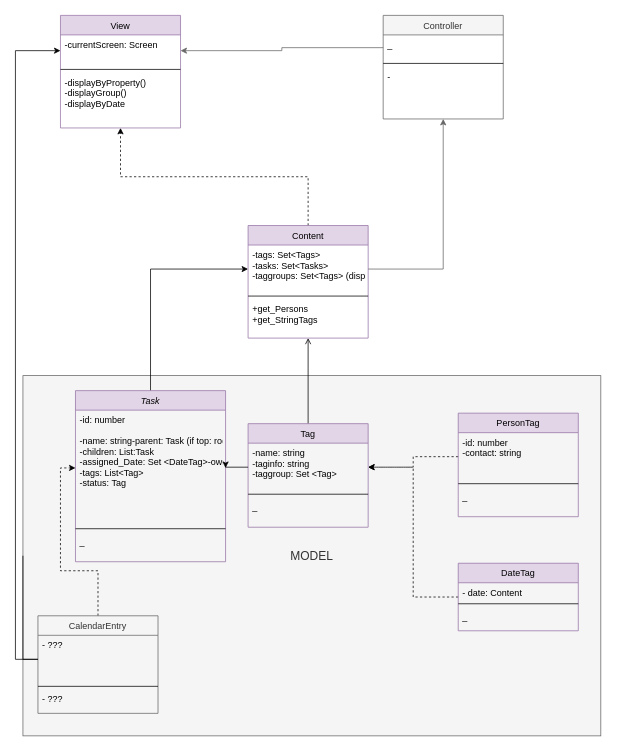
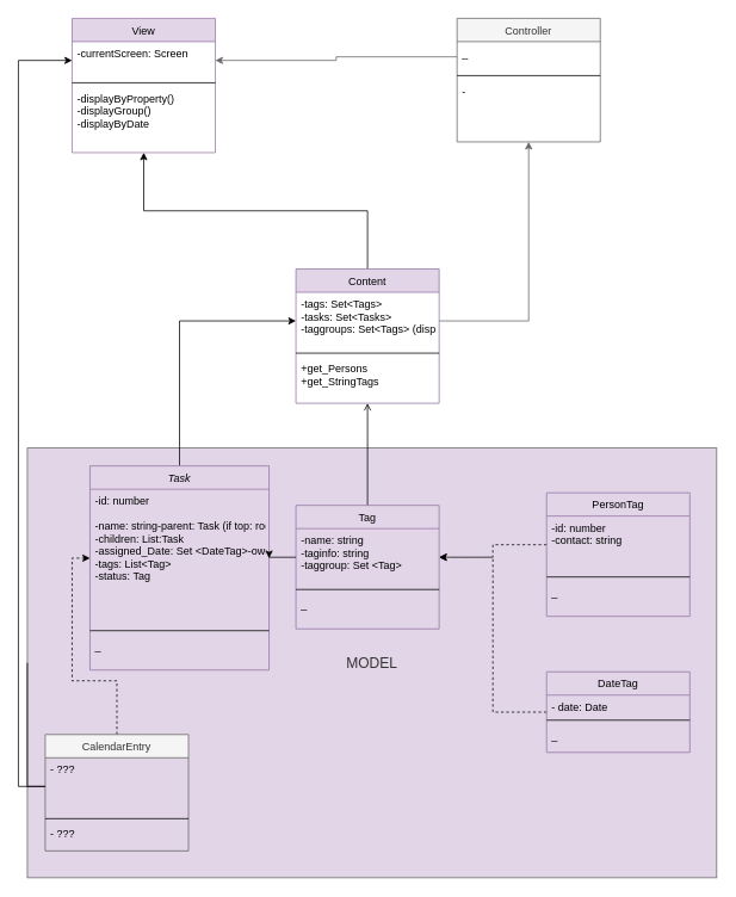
  <mxCell id="0" />
  <mxCell id="1" parent="0" />
- <mxCell id="2" value="&lt;div&gt;MODEL&lt;/div&gt;" style="rounded=0;whiteSpace=wrap;html=1;fontSize=16;fillColor=#f5f5f5;strokeColor=#666666;fontColor=#333333;" parent="1" vertex="1"><mxGeometry x="30" y="500" width="770" height="480" as="geometry" /></mxCell>
+ <mxCell id="2" value="&lt;div&gt;MODEL&lt;/div&gt;" style="rounded=0;whiteSpace=wrap;html=1;fontSize=16;fillColor=#e1d5e7;strokeColor=#666666;fontColor=#333333;" parent="1" vertex="1"><mxGeometry x="30" y="500" width="770" height="480" as="geometry" /></mxCell>
  <mxCell id="3" style="edgeStyle=orthogonalEdgeStyle;rounded=0;orthogonalLoop=1;jettySize=auto;html=1;exitX=0.5;exitY=0;exitDx=0;exitDy=0;entryX=0;entryY=0.5;entryDx=0;entryDy=0;" parent="1" source="4" target="21" edge="1"><mxGeometry relative="1" as="geometry" /></mxCell>
  <mxCell id="4" value="Task" style="swimlane;fontStyle=2;align=center;verticalAlign=top;childLayout=stackLayout;horizontal=1;startSize=26;horizontalStack=0;resizeParent=1;resizeLast=0;collapsible=1;marginBottom=0;rounded=0;shadow=0;strokeWidth=1;fillColor=#e1d5e7;strokeColor=#9673a6;" parent="1" vertex="1"><mxGeometry x="100" y="520" width="200" height="228" as="geometry"><mxRectangle x="230" y="140" width="160" height="26" as="alternateBounds" /></mxGeometry></mxCell>
  <mxCell id="5" value="-id: number&#10;&#10;-name: string-parent: Task (if top: root)&#10;-children: List:Task&#10;-assigned_Date: Set &lt;DateTag&gt;-owner: Person&#10;-tags: List&lt;Tag&gt;&#10;-status: Tag&#10;&#10;&#10;" style="text;align=left;verticalAlign=top;spacingLeft=4;spacingRight=4;overflow=hidden;rotatable=0;points=[[0,0.5],[1,0.5]];portConstraint=eastwest;" parent="4" vertex="1"><mxGeometry y="26" width="200" height="154" as="geometry" /></mxCell>
  <mxCell id="6" value="" style="line;html=1;strokeWidth=1;align=left;verticalAlign=middle;spacingTop=-1;spacingLeft=3;spacingRight=3;rotatable=0;labelPosition=right;points=[];portConstraint=eastwest;" parent="4" vertex="1"><mxGeometry y="180" width="200" height="8" as="geometry" /></mxCell>
  <mxCell id="7" value="_" style="text;align=left;verticalAlign=top;spacingLeft=4;spacingRight=4;overflow=hidden;rotatable=0;points=[[0,0.5],[1,0.5]];portConstraint=eastwest;" parent="4" vertex="1"><mxGeometry y="188" width="200" height="40" as="geometry" /></mxCell>
  <mxCell id="8" style="edgeStyle=orthogonalEdgeStyle;rounded=0;orthogonalLoop=1;jettySize=auto;html=1;exitX=0.5;exitY=0;exitDx=0;exitDy=0;entryX=0.5;entryY=1;entryDx=0;entryDy=0;endArrow=open;" parent="1" source="9" target="20" edge="1"><mxGeometry relative="1" as="geometry" /></mxCell>
  <mxCell id="9" value="Tag" style="swimlane;fontStyle=0;align=center;verticalAlign=top;childLayout=stackLayout;horizontal=1;startSize=26;horizontalStack=0;resizeParent=1;resizeLast=0;collapsible=1;marginBottom=0;rounded=0;shadow=0;strokeWidth=1;fillColor=#e1d5e7;strokeColor=#9673a6;" parent="1" vertex="1"><mxGeometry x="330" y="564" width="160" height="138" as="geometry"><mxRectangle x="130" y="380" width="160" height="26" as="alternateBounds" /></mxGeometry></mxCell>
  <mxCell id="10" value="-name: string&#10;-taginfo: string&#10;-taggroup: Set &lt;Tag&gt;&#10;" style="text;align=left;verticalAlign=top;spacingLeft=4;spacingRight=4;overflow=hidden;rotatable=0;points=[[0,0.5],[1,0.5]];portConstraint=eastwest;" parent="9" vertex="1"><mxGeometry y="26" width="160" height="64" as="geometry" /></mxCell>
  <mxCell id="11" value="" style="line;html=1;strokeWidth=1;align=left;verticalAlign=middle;spacingTop=-1;spacingLeft=3;spacingRight=3;rotatable=0;labelPosition=right;points=[];portConstraint=eastwest;" parent="9" vertex="1"><mxGeometry y="90" width="160" height="8" as="geometry" /></mxCell>
  <mxCell id="12" value="_" style="text;align=left;verticalAlign=top;spacingLeft=4;spacingRight=4;overflow=hidden;rotatable=0;points=[[0,0.5],[1,0.5]];portConstraint=eastwest;" parent="9" vertex="1"><mxGeometry y="98" width="160" height="40" as="geometry" /></mxCell>
  <mxCell id="13" style="edgeStyle=orthogonalEdgeStyle;rounded=0;orthogonalLoop=1;jettySize=auto;html=1;exitX=0;exitY=0.5;exitDx=0;exitDy=0;entryX=1;entryY=0.5;entryDx=0;entryDy=0;dashed=1;" parent="1" source="15" target="10" edge="1"><mxGeometry relative="1" as="geometry" /></mxCell>
  <mxCell id="14" value="PersonTag" style="swimlane;fontStyle=0;align=center;verticalAlign=top;childLayout=stackLayout;horizontal=1;startSize=26;horizontalStack=0;resizeParent=1;resizeLast=0;collapsible=1;marginBottom=0;rounded=0;shadow=0;strokeWidth=1;fillColor=#e1d5e7;strokeColor=#9673a6;" parent="1" vertex="1"><mxGeometry x="610" y="550" width="160" height="138" as="geometry"><mxRectangle x="130" y="380" width="160" height="26" as="alternateBounds" /></mxGeometry></mxCell>
  <mxCell id="15" value="-id: number&#10;-contact: string&#10;&#10;" style="text;align=left;verticalAlign=top;spacingLeft=4;spacingRight=4;overflow=hidden;rotatable=0;points=[[0,0.5],[1,0.5]];portConstraint=eastwest;" parent="14" vertex="1"><mxGeometry y="26" width="160" height="64" as="geometry" /></mxCell>
  <mxCell id="16" value="" style="line;html=1;strokeWidth=1;align=left;verticalAlign=middle;spacingTop=-1;spacingLeft=3;spacingRight=3;rotatable=0;labelPosition=right;points=[];portConstraint=eastwest;" parent="14" vertex="1"><mxGeometry y="90" width="160" height="8" as="geometry" /></mxCell>
  <mxCell id="17" value="_" style="text;align=left;verticalAlign=top;spacingLeft=4;spacingRight=4;overflow=hidden;rotatable=0;points=[[0,0.5],[1,0.5]];portConstraint=eastwest;" parent="14" vertex="1"><mxGeometry y="98" width="160" height="40" as="geometry" /></mxCell>
  <mxCell id="18" style="edgeStyle=orthogonalEdgeStyle;rounded=0;orthogonalLoop=1;jettySize=auto;html=1;exitX=0;exitY=0.5;exitDx=0;exitDy=0;entryX=1;entryY=0.5;entryDx=0;entryDy=0;" parent="1" source="10" target="5" edge="1"><mxGeometry relative="1" as="geometry" /></mxCell>
- <mxCell id="19" style="edgeStyle=orthogonalEdgeStyle;rounded=0;orthogonalLoop=1;jettySize=auto;html=1;exitX=0.5;exitY=0;exitDx=0;exitDy=0;entryX=0.5;entryY=1;entryDx=0;entryDy=0;dashed=1;" parent="1" source="20" target="24" edge="1"><mxGeometry relative="1" as="geometry" /></mxCell>
+ <mxCell id="19" style="edgeStyle=orthogonalEdgeStyle;rounded=0;orthogonalLoop=1;jettySize=auto;html=1;exitX=0.5;exitY=0;exitDx=0;exitDy=0;entryX=0.5;entryY=1;entryDx=0;entryDy=0;" parent="1" source="20" target="24" edge="1"><mxGeometry relative="1" as="geometry" /></mxCell>
  <mxCell id="20" value="Content&#10;" style="swimlane;fontStyle=0;align=center;verticalAlign=top;childLayout=stackLayout;horizontal=1;startSize=26;horizontalStack=0;resizeParent=1;resizeLast=0;collapsible=1;marginBottom=0;rounded=0;shadow=0;strokeWidth=1;fillColor=#e1d5e7;strokeColor=#9673a6;" parent="1" vertex="1"><mxGeometry x="330" y="300" width="160" height="150" as="geometry"><mxRectangle x="130" y="380" width="160" height="26" as="alternateBounds" /></mxGeometry></mxCell>
  <mxCell id="21" value="-tags: Set&lt;Tags&gt;&#10;-tasks: Set&lt;Tasks&gt;&#10;-taggroups: Set&lt;Tags&gt; (display as tree)&#10;&#10;&#10;" style="text;align=left;verticalAlign=top;spacingLeft=4;spacingRight=4;overflow=hidden;rotatable=0;points=[[0,0.5],[1,0.5]];portConstraint=eastwest;" parent="20" vertex="1"><mxGeometry y="26" width="160" height="64" as="geometry" /></mxCell>
  <mxCell id="22" value="" style="line;html=1;strokeWidth=1;align=left;verticalAlign=middle;spacingTop=-1;spacingLeft=3;spacingRight=3;rotatable=0;labelPosition=right;points=[];portConstraint=eastwest;" parent="20" vertex="1"><mxGeometry y="90" width="160" height="8" as="geometry" /></mxCell>
  <mxCell id="23" value="+get_Persons&#10;+get_StringTags" style="text;align=left;verticalAlign=top;spacingLeft=4;spacingRight=4;overflow=hidden;rotatable=0;points=[[0,0.5],[1,0.5]];portConstraint=eastwest;" parent="20" vertex="1"><mxGeometry y="98" width="160" height="42" as="geometry" /></mxCell>
  <mxCell id="24" value="View" style="swimlane;fontStyle=0;align=center;verticalAlign=top;childLayout=stackLayout;horizontal=1;startSize=26;horizontalStack=0;resizeParent=1;resizeLast=0;collapsible=1;marginBottom=0;rounded=0;shadow=0;strokeWidth=1;fillColor=#e1d5e7;strokeColor=#9673a6;" parent="1" vertex="1"><mxGeometry x="80" y="20" width="160" height="150" as="geometry"><mxRectangle x="130" y="380" width="160" height="26" as="alternateBounds" /></mxGeometry></mxCell>
  <mxCell id="25" value="-currentScreen: Screen&#10;" style="text;align=left;verticalAlign=top;spacingLeft=4;spacingRight=4;overflow=hidden;rotatable=0;points=[[0,0.5],[1,0.5]];portConstraint=eastwest;" parent="24" vertex="1"><mxGeometry y="26" width="160" height="42" as="geometry" /></mxCell>
  <mxCell id="26" value="" style="line;html=1;strokeWidth=1;align=left;verticalAlign=middle;spacingTop=-1;spacingLeft=3;spacingRight=3;rotatable=0;labelPosition=right;points=[];portConstraint=eastwest;" parent="24" vertex="1"><mxGeometry y="68" width="160" height="8" as="geometry" /></mxCell>
  <mxCell id="27" value="-displayByProperty()&#10;-displayGroup()&#10;-displayByDate&#10;&#10;" style="text;align=left;verticalAlign=top;spacingLeft=4;spacingRight=4;overflow=hidden;rotatable=0;points=[[0,0.5],[1,0.5]];portConstraint=eastwest;" parent="24" vertex="1"><mxGeometry y="76" width="160" height="64" as="geometry" /></mxCell>
  <mxCell id="28" style="edgeStyle=orthogonalEdgeStyle;rounded=0;orthogonalLoop=1;jettySize=auto;html=1;exitX=0.5;exitY=0;exitDx=0;exitDy=0;entryX=0;entryY=0.5;entryDx=0;entryDy=0;dashed=1;" parent="1" source="29" target="5" edge="1"><mxGeometry relative="1" as="geometry" /></mxCell>
  <mxCell id="29" value="CalendarEntry" style="swimlane;fontStyle=0;align=center;verticalAlign=top;childLayout=stackLayout;horizontal=1;startSize=26;horizontalStack=0;resizeParent=1;resizeLast=0;collapsible=1;marginBottom=0;rounded=0;shadow=0;strokeWidth=1;fillColor=#f5f5f5;fontColor=#333333;strokeColor=#666666;" parent="1" vertex="1"><mxGeometry x="50" y="820" width="160" height="130" as="geometry"><mxRectangle x="130" y="380" width="160" height="26" as="alternateBounds" /></mxGeometry></mxCell>
  <mxCell id="30" value="- ???&#10;&#10;" style="text;align=left;verticalAlign=top;spacingLeft=4;spacingRight=4;overflow=hidden;rotatable=0;points=[[0,0.5],[1,0.5]];portConstraint=eastwest;" parent="29" vertex="1"><mxGeometry y="26" width="160" height="64" as="geometry" /></mxCell>
  <mxCell id="31" value="" style="line;html=1;strokeWidth=1;align=left;verticalAlign=middle;spacingTop=-1;spacingLeft=3;spacingRight=3;rotatable=0;labelPosition=right;points=[];portConstraint=eastwest;" parent="29" vertex="1"><mxGeometry y="90" width="160" height="8" as="geometry" /></mxCell>
  <mxCell id="32" value="- ???&#10;&#10;" style="text;align=left;verticalAlign=top;spacingLeft=4;spacingRight=4;overflow=hidden;rotatable=0;points=[[0,0.5],[1,0.5]];portConstraint=eastwest;" parent="29" vertex="1"><mxGeometry y="98" width="160" height="32" as="geometry" /></mxCell>
  <mxCell id="33" style="edgeStyle=orthogonalEdgeStyle;rounded=0;orthogonalLoop=1;jettySize=auto;html=1;exitX=0;exitY=0.5;exitDx=0;exitDy=0;entryX=0;entryY=0.5;entryDx=0;entryDy=0;startArrow=none;" parent="1" source="30" target="25" edge="1"><mxGeometry relative="1" as="geometry"><Array as="points"><mxPoint x="20" y="878" /><mxPoint x="20" y="67" /></Array></mxGeometry></mxCell>
  <mxCell id="34" style="edgeStyle=orthogonalEdgeStyle;rounded=0;orthogonalLoop=1;jettySize=auto;html=1;exitX=0;exitY=0.5;exitDx=0;exitDy=0;entryX=1;entryY=0.5;entryDx=0;entryDy=0;dashed=1;" parent="1" source="35" target="10" edge="1"><mxGeometry relative="1" as="geometry" /></mxCell>
  <mxCell id="35" value="DateTag" style="swimlane;fontStyle=0;align=center;verticalAlign=top;childLayout=stackLayout;horizontal=1;startSize=26;horizontalStack=0;resizeParent=1;resizeLast=0;collapsible=1;marginBottom=0;rounded=0;shadow=0;strokeWidth=1;fillColor=#e1d5e7;strokeColor=#9673a6;" parent="1" vertex="1"><mxGeometry x="610" y="750" width="160" height="90" as="geometry"><mxRectangle x="130" y="380" width="160" height="26" as="alternateBounds" /></mxGeometry></mxCell>
- <mxCell id="36" value="- date: Content&#10;" style="text;align=left;verticalAlign=top;spacingLeft=4;spacingRight=4;overflow=hidden;rotatable=0;points=[[0,0.5],[1,0.5]];portConstraint=eastwest;" parent="35" vertex="1"><mxGeometry y="26" width="160" height="24" as="geometry" /></mxCell>
+ <mxCell id="36" value="- date: Date&#10;" style="text;align=left;verticalAlign=top;spacingLeft=4;spacingRight=4;overflow=hidden;rotatable=0;points=[[0,0.5],[1,0.5]];portConstraint=eastwest;" parent="35" vertex="1"><mxGeometry y="26" width="160" height="24" as="geometry" /></mxCell>
  <mxCell id="37" value="" style="line;html=1;strokeWidth=1;align=left;verticalAlign=middle;spacingTop=-1;spacingLeft=3;spacingRight=3;rotatable=0;labelPosition=right;points=[];portConstraint=eastwest;" parent="35" vertex="1"><mxGeometry y="50" width="160" height="8" as="geometry" /></mxCell>
  <mxCell id="38" value="_" style="text;align=left;verticalAlign=top;spacingLeft=4;spacingRight=4;overflow=hidden;rotatable=0;points=[[0,0.5],[1,0.5]];portConstraint=eastwest;" parent="35" vertex="1"><mxGeometry y="58" width="160" height="32" as="geometry" /></mxCell>
  <mxCell id="39" value="Controller" style="swimlane;fontStyle=0;align=center;verticalAlign=top;childLayout=stackLayout;horizontal=1;startSize=26;horizontalStack=0;resizeParent=1;resizeLast=0;collapsible=1;marginBottom=0;rounded=0;shadow=0;strokeWidth=1;fillColor=#f5f5f5;fontColor=#333333;strokeColor=#666666;" parent="1" vertex="1"><mxGeometry x="510" y="20" width="160" height="138" as="geometry"><mxRectangle x="130" y="380" width="160" height="26" as="alternateBounds" /></mxGeometry></mxCell>
  <mxCell id="40" value="_" style="text;align=left;verticalAlign=top;spacingLeft=4;spacingRight=4;overflow=hidden;rotatable=0;points=[[0,0.5],[1,0.5]];portConstraint=eastwest;" parent="39" vertex="1"><mxGeometry y="26" width="160" height="34" as="geometry" /></mxCell>
  <mxCell id="41" value="" style="line;html=1;strokeWidth=1;align=left;verticalAlign=middle;spacingTop=-1;spacingLeft=3;spacingRight=3;rotatable=0;labelPosition=right;points=[];portConstraint=eastwest;" parent="39" vertex="1"><mxGeometry y="60" width="160" height="8" as="geometry" /></mxCell>
  <mxCell id="42" value="- " style="text;align=left;verticalAlign=top;spacingLeft=4;spacingRight=4;overflow=hidden;rotatable=0;points=[[0,0.5],[1,0.5]];portConstraint=eastwest;" parent="39" vertex="1"><mxGeometry y="68" width="160" height="40" as="geometry" /></mxCell>
  <mxCell id="43" style="edgeStyle=orthogonalEdgeStyle;rounded=0;orthogonalLoop=1;jettySize=auto;html=1;exitX=0;exitY=0.5;exitDx=0;exitDy=0;fillColor=#f5f5f5;strokeColor=#666666;" parent="1" source="40" target="25" edge="1"><mxGeometry relative="1" as="geometry" /></mxCell>
  <mxCell id="44" style="edgeStyle=orthogonalEdgeStyle;rounded=0;orthogonalLoop=1;jettySize=auto;html=1;exitX=1;exitY=0.5;exitDx=0;exitDy=0;entryX=0.5;entryY=1;entryDx=0;entryDy=0;fillColor=#f5f5f5;strokeColor=#666666;" parent="1" source="21" target="39" edge="1"><mxGeometry relative="1" as="geometry" /></mxCell>
  <mxCell id="45" value="" style="edgeStyle=orthogonalEdgeStyle;rounded=0;orthogonalLoop=1;jettySize=auto;html=1;exitX=0;exitY=0.5;exitDx=0;exitDy=0;entryX=0;entryY=0.5;entryDx=0;entryDy=0;endArrow=none;" parent="1" source="30" target="2" edge="1"><mxGeometry relative="1" as="geometry"><mxPoint x="50" y="878" as="sourcePoint" /><mxPoint x="80" y="67" as="targetPoint" /></mxGeometry></mxCell>
